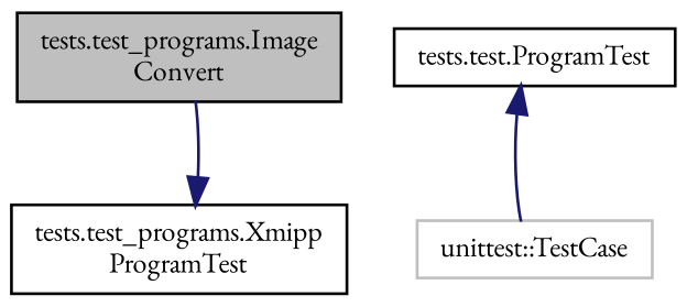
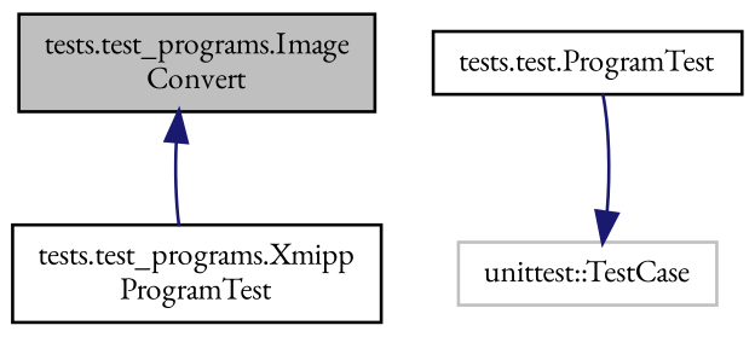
  digraph {
    fontname="EB Garamond"
    node [color=black fillcolor=white fontname="EB Garamond" fontsize=10 shape=record style=filled]
    edge [color=midnightblue dir=back fontname="EB Garamond" fontsize=10 labelfontname=Helvetica labelfontsize=10 style=solid]
    n1 [fillcolor=grey75 fontcolor=black height=0.2 label="tests.test_programs.Image\lConvert" width=0.4]
    n2 [height=0.2 label="tests.test_programs.Xmipp\lProgramTest" width=0.4]
    n3 [height=0.2 label="tests.test.ProgramTest" width=0.4]
    n4 [color=grey75 height=0.2 label="unittest::TestCase" width=0.4]
-   n2 -> n1
-   n3 -> n4
+   n1 -> n2
+   n4 -> n3
  }
